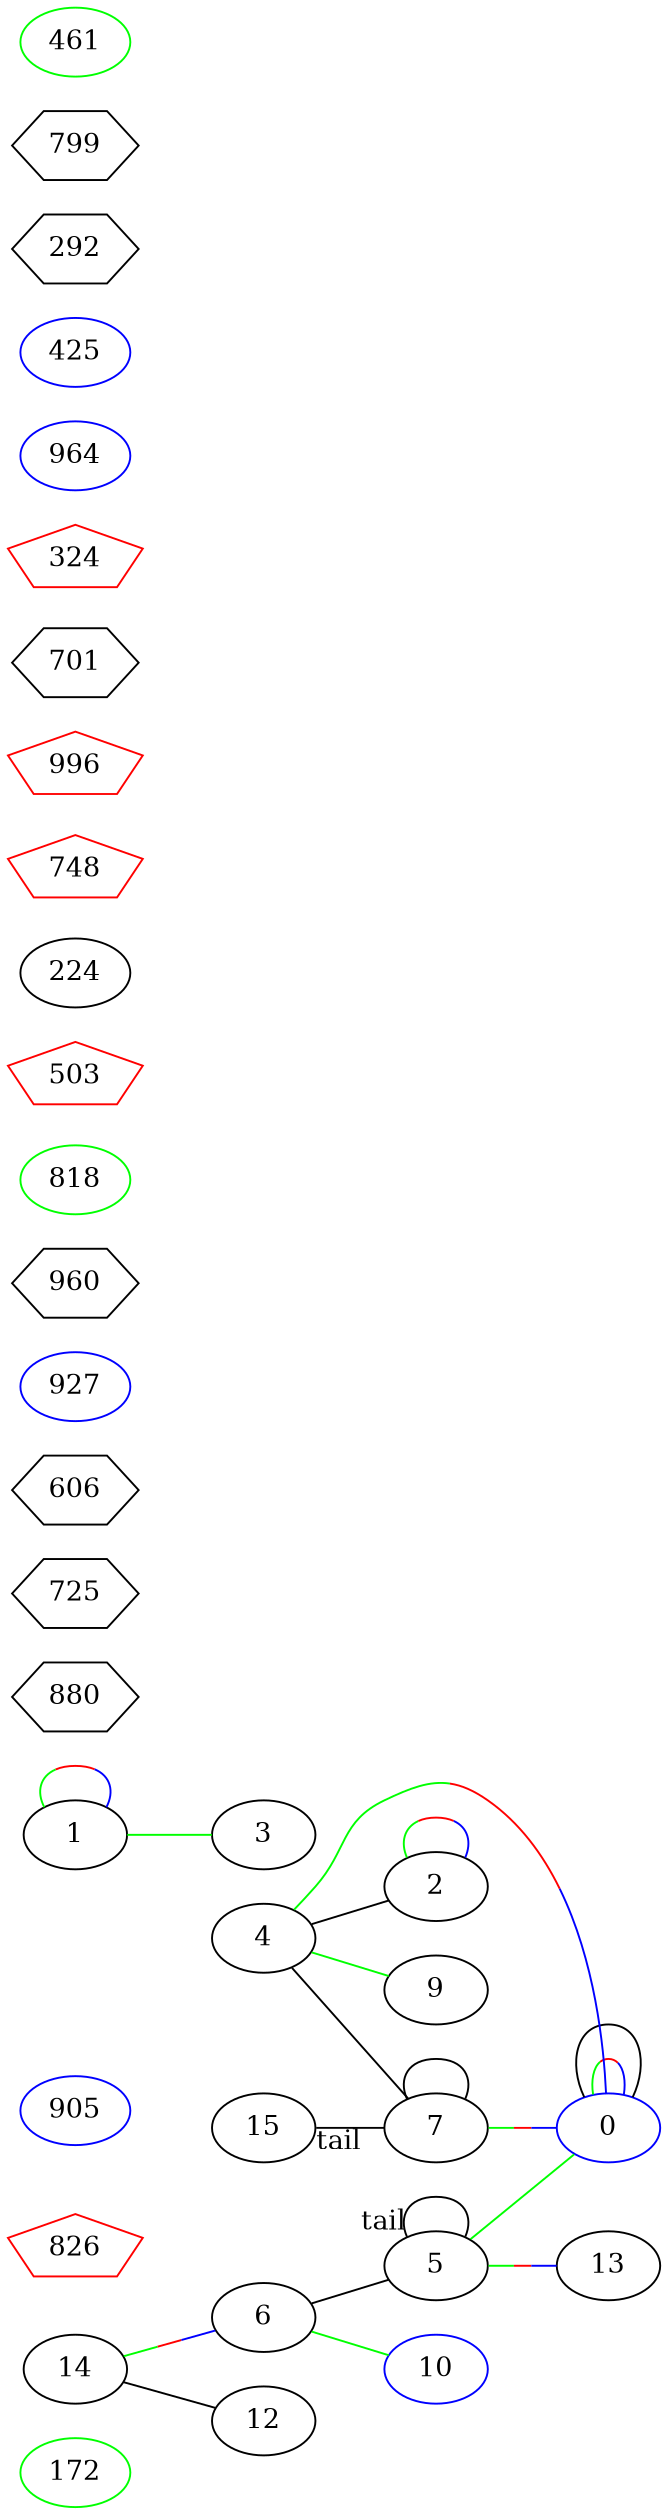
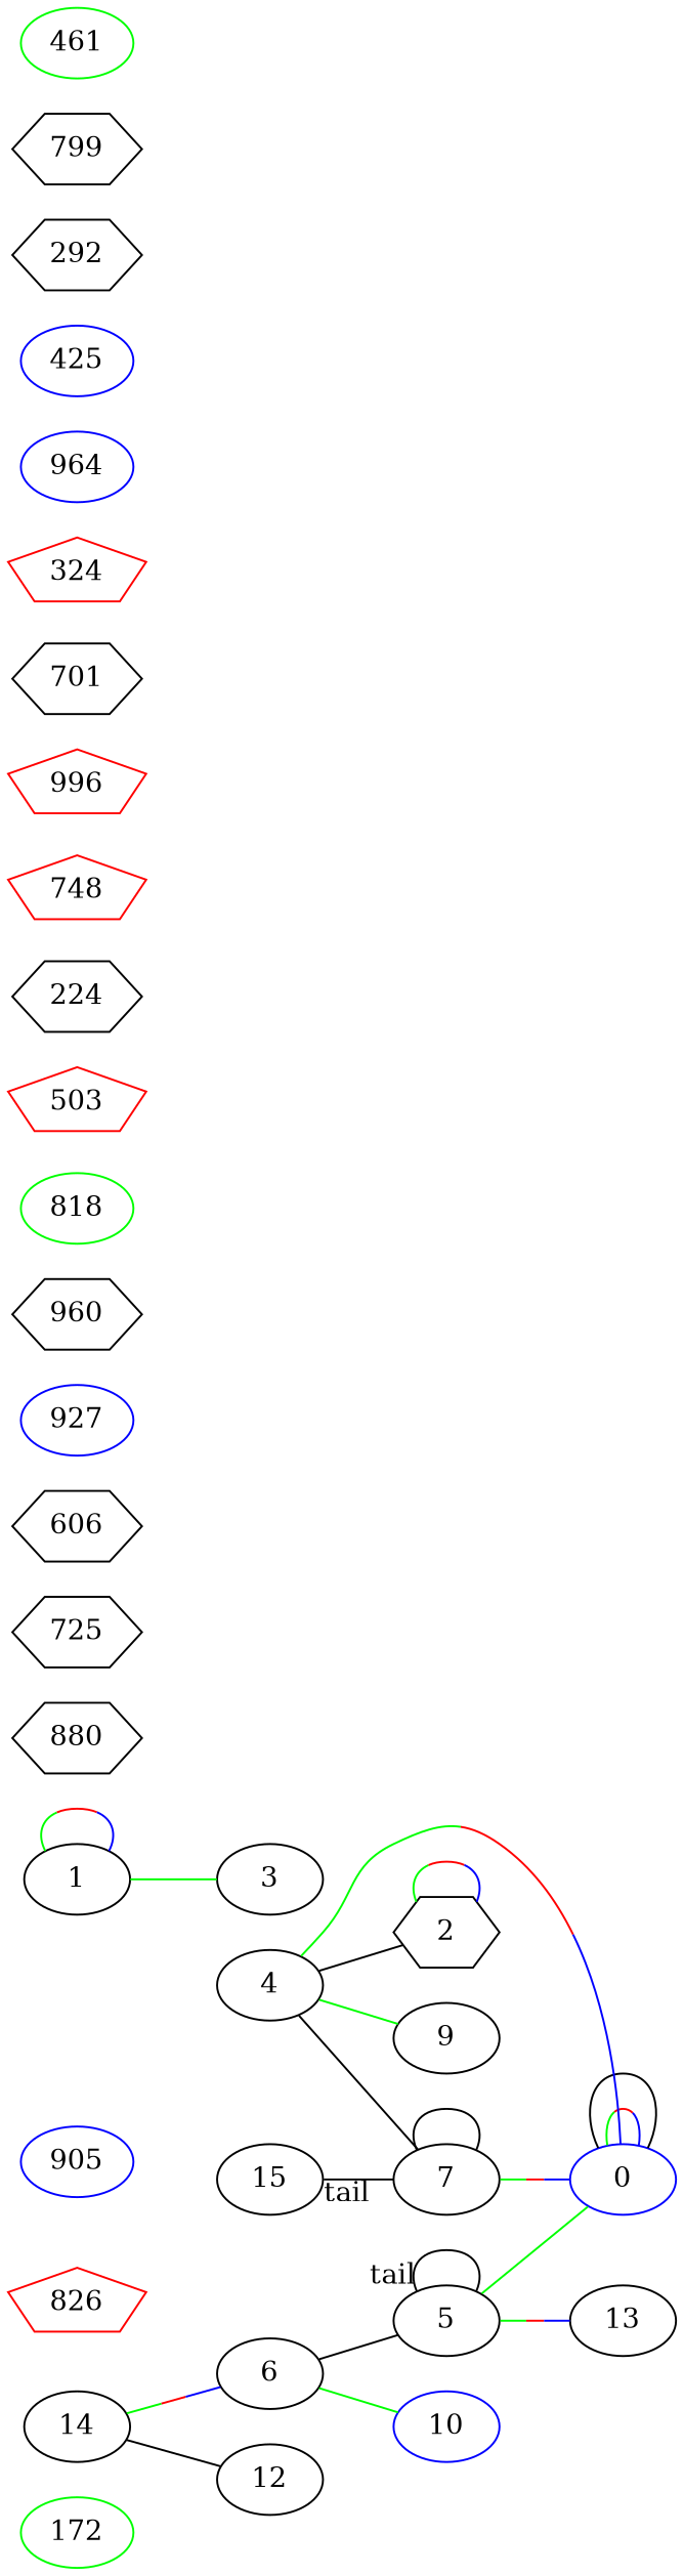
  graph {
    rankdir=LR
    172 [color=green]
    0 [color=blue]
    826 [color=red shape=polygon sides=5]
    905 [color=blue]
    1
    3
    880 [shape=hexagon]
    725 [shape=hexagon]
    4
-   2
+   2 [shape=hexagon]
    7
    9
    606 [shape=hexagon]
    927 [color=blue]
    5
    13
    960 [shape=hexagon]
    6
    10 [color=blue]
    818 [color=green]
    503 [color=red shape=polygon sides=5]
-   224 [shape=ellipse]
+   224 [shape=hexagon]
    748 [color=red shape=polygon sides=5]
    996 [color=red shape=polygon sides=5]
    701 [shape=hexagon]
    324 [color=red shape=polygon sides=5]
    964 [color=blue]
    14
    12
    425 [color=blue]
    292 [shape=hexagon]
    799 [shape=hexagon]
    15
    461 [color=green]
    0 -- 0 [color="green:red;0.25:blue" dir=none]
    0 -- 0 [arrowsize=3]
    1 -- 1 [color="green:red;0.25:blue" dir=none]
    1 -- 3 [color=green]
    4 -- 0 [color="green:red;0.25:blue" dir=none]
    4 -- 2 [arrowsize=3]
    4 -- 7 [arrowsize=3]
    4 -- 9 [color=green]
    2 -- 2 [color="green:red;0.25:blue" dir=none]
    7 -- 0 [color="green:red;0.25:blue" dir=none]
    7 -- 7 [arrowsize=3]
    5 -- 0 [color=green]
    5 -- 5 [taillabel=tail]
    5 -- 13 [color="green:red;0.25:blue" dir=none]
    6 -- 5 [arrowsize=3]
    6 -- 10 [color=green]
    14 -- 6 [color="green:red;0.25:blue" dir=none]
    14 -- 12 [arrowsize=3]
    15 -- 7 [taillabel=tail]
  }
